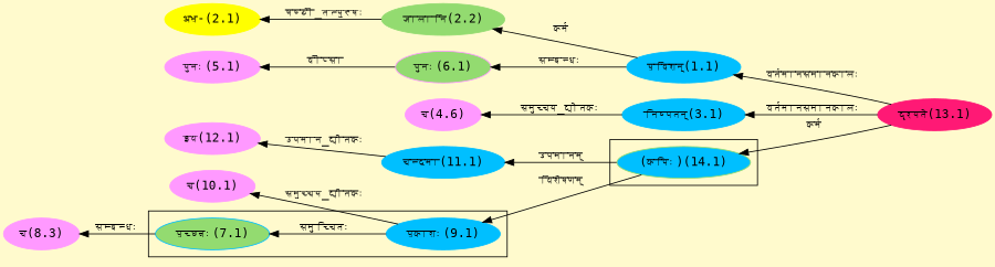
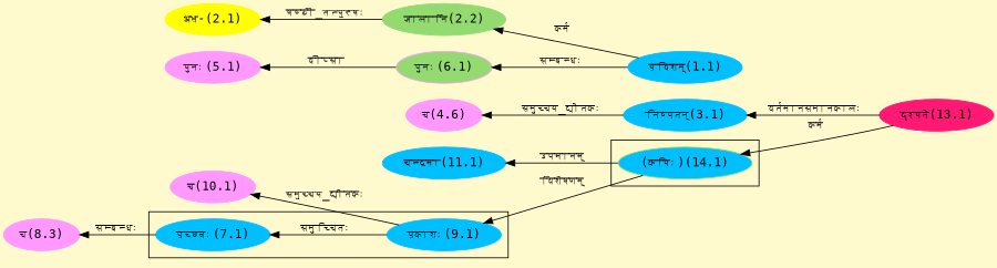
  digraph {
    bgcolor=lemonchiffon1
    compound=true
    fontname="DejaVu Sans Mono"
    rankdir=LR
    node [color="#FF99FF" fontname="DejaVu Sans Mono" style=filled]
    edge [dir=back fontname="DejaVu Sans Mono"]
-   n1 [color="#00BFFF" label="प्रच्छन्नः(7.1)" fillcolor="#93DB70"]
+   n1 [color="#00BFFF" label="प्रच्छन्नः(7.1)"]
    n2 [color="#00BFFF" label="प्रकाशः(9.1)"]
    n3 [color="#93DB70" fillcolor="#00BFFF" label="(कपिः)(14.1)"]
    n4 [color="#FF1975" label="दृश्यते(13.1)"]
    n5 [color="#00BFFF" label="प्रविशन्(1.1)"]
    n6 [color="#FFFF00" label="अभ्र-(2.1)"]
    n7 [color="#93DB70" label="जालानि(2.2)"]
    n8 [color="#00BFFF" label="निष्पतन्(3.1)"]
    n9 [label="च(4.6)"]
    n10 [label="पुनः(5.1)"]
    n11 [fillcolor="#93DB70" label="पुनः(6.1)"]
    n12 [label="च(8.3)"]
    n13 [label="च(10.1)"]
    n14 [color="#00BFFF" label="चन्द्रमा(11.1)"]
-   n15 [label="इव(12.1)"]
    subgraph cluster_1 {
      n1
      n2
    }
    subgraph cluster_2 {
      n3
    }
    n1 -> n2 [label="समुच्चितः"]
    n2 -> n3 [label="विशेषणम्"]
    n3 -> n4 [label="कर्म"]
-   n5 -> n4 [label="वर्तमानसमानकालः"]
    n6 -> n7 [label="षष्ठी_तत्पुरुषः"]
    n7 -> n5 [label="कर्म"]
    n8 -> n4 [label="वर्तमानसमानकालः"]
    n9 -> n8 [label="समुच्चय_द्योतकः"]
    n10 -> n11 [label="वीप्सा"]
    n11 -> n5 [label="सम्बन्धः"]
    n12 -> n1 [label="सम्बन्धः"]
    n13 -> n2 [label="समुच्चय_द्योतकः"]
    n14 -> n3 [label="उपमानम्"]
-   n15 -> n14 [label="उपमान_द्योतकः"]
  }
